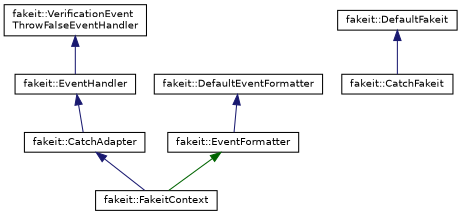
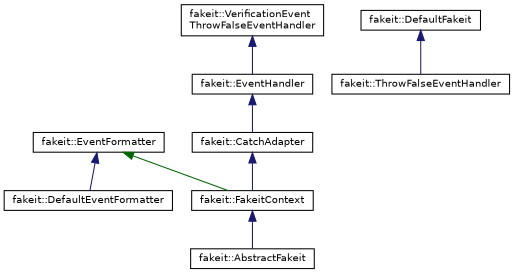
  digraph {
    rankdir=TB
    node [color=black fillcolor=white fontname=Helvetica fontsize=10 shape=record style=filled]
    edge [color=midnightblue dir=back fontname=Helvetica fontsize=10 labelfontname=Helvetica labelfontsize=10 style=solid]
    n1 [height=0.2 label="fakeit::EventFormatter" width=0.4]
    n2 [height=0.2 label="fakeit::DefaultEventFormatter" width=0.4]
    n3 [height=0.2 label="fakeit::FakeitContext" width=0.4]
+   n4 [height=0.2 label="fakeit::AbstractFakeit" width=0.4]
    n5 [height=0.2 label="fakeit::DefaultFakeit" width=0.4]
-   n6 [height=0.2 label="fakeit::CatchFakeit" width=0.4]
+   n6 [height=0.2 label="fakeit::ThrowFalseEventHandler" width=0.4]
    n7 [height=0.2 label="fakeit::VerificationEvent\lThrowFalseEventHandler" width=0.4]
    n8 [height=0.2 label="fakeit::EventHandler" width=0.4]
    n9 [height=0.2 label="fakeit::CatchAdapter" width=0.4]
-   n2 -> n1
+   n1 -> n2
    n1 -> n3 [color=darkgreen]
+   n3 -> n4
    n5 -> n6
    n7 -> n8
    n8 -> n9
    n9 -> n3
  }
